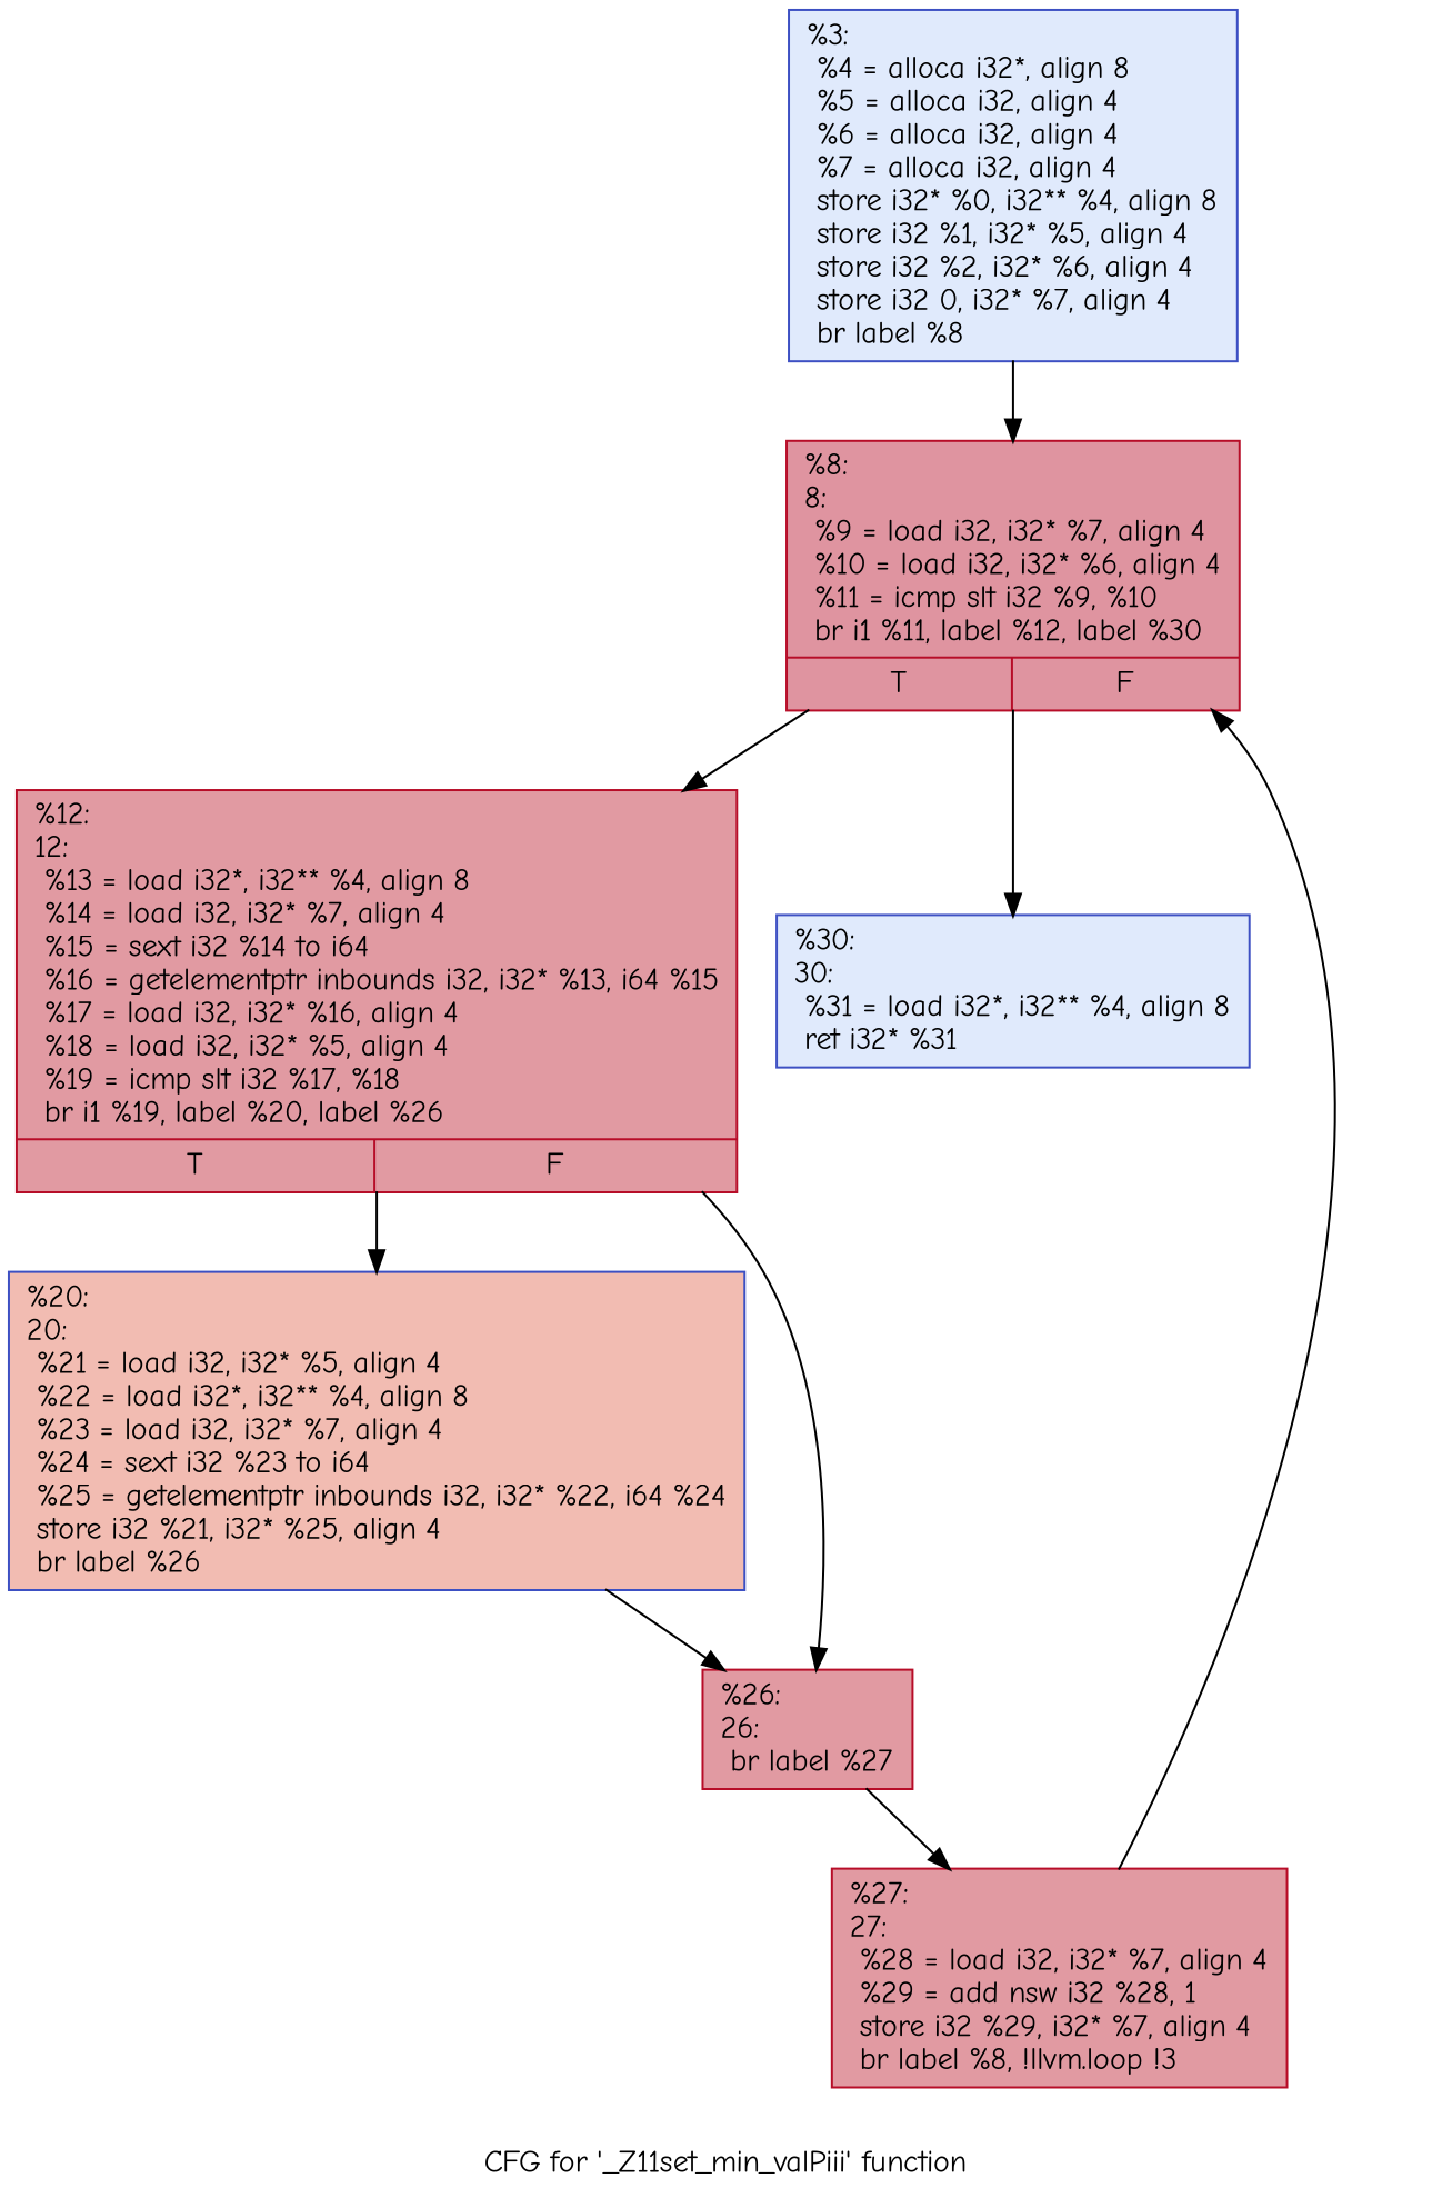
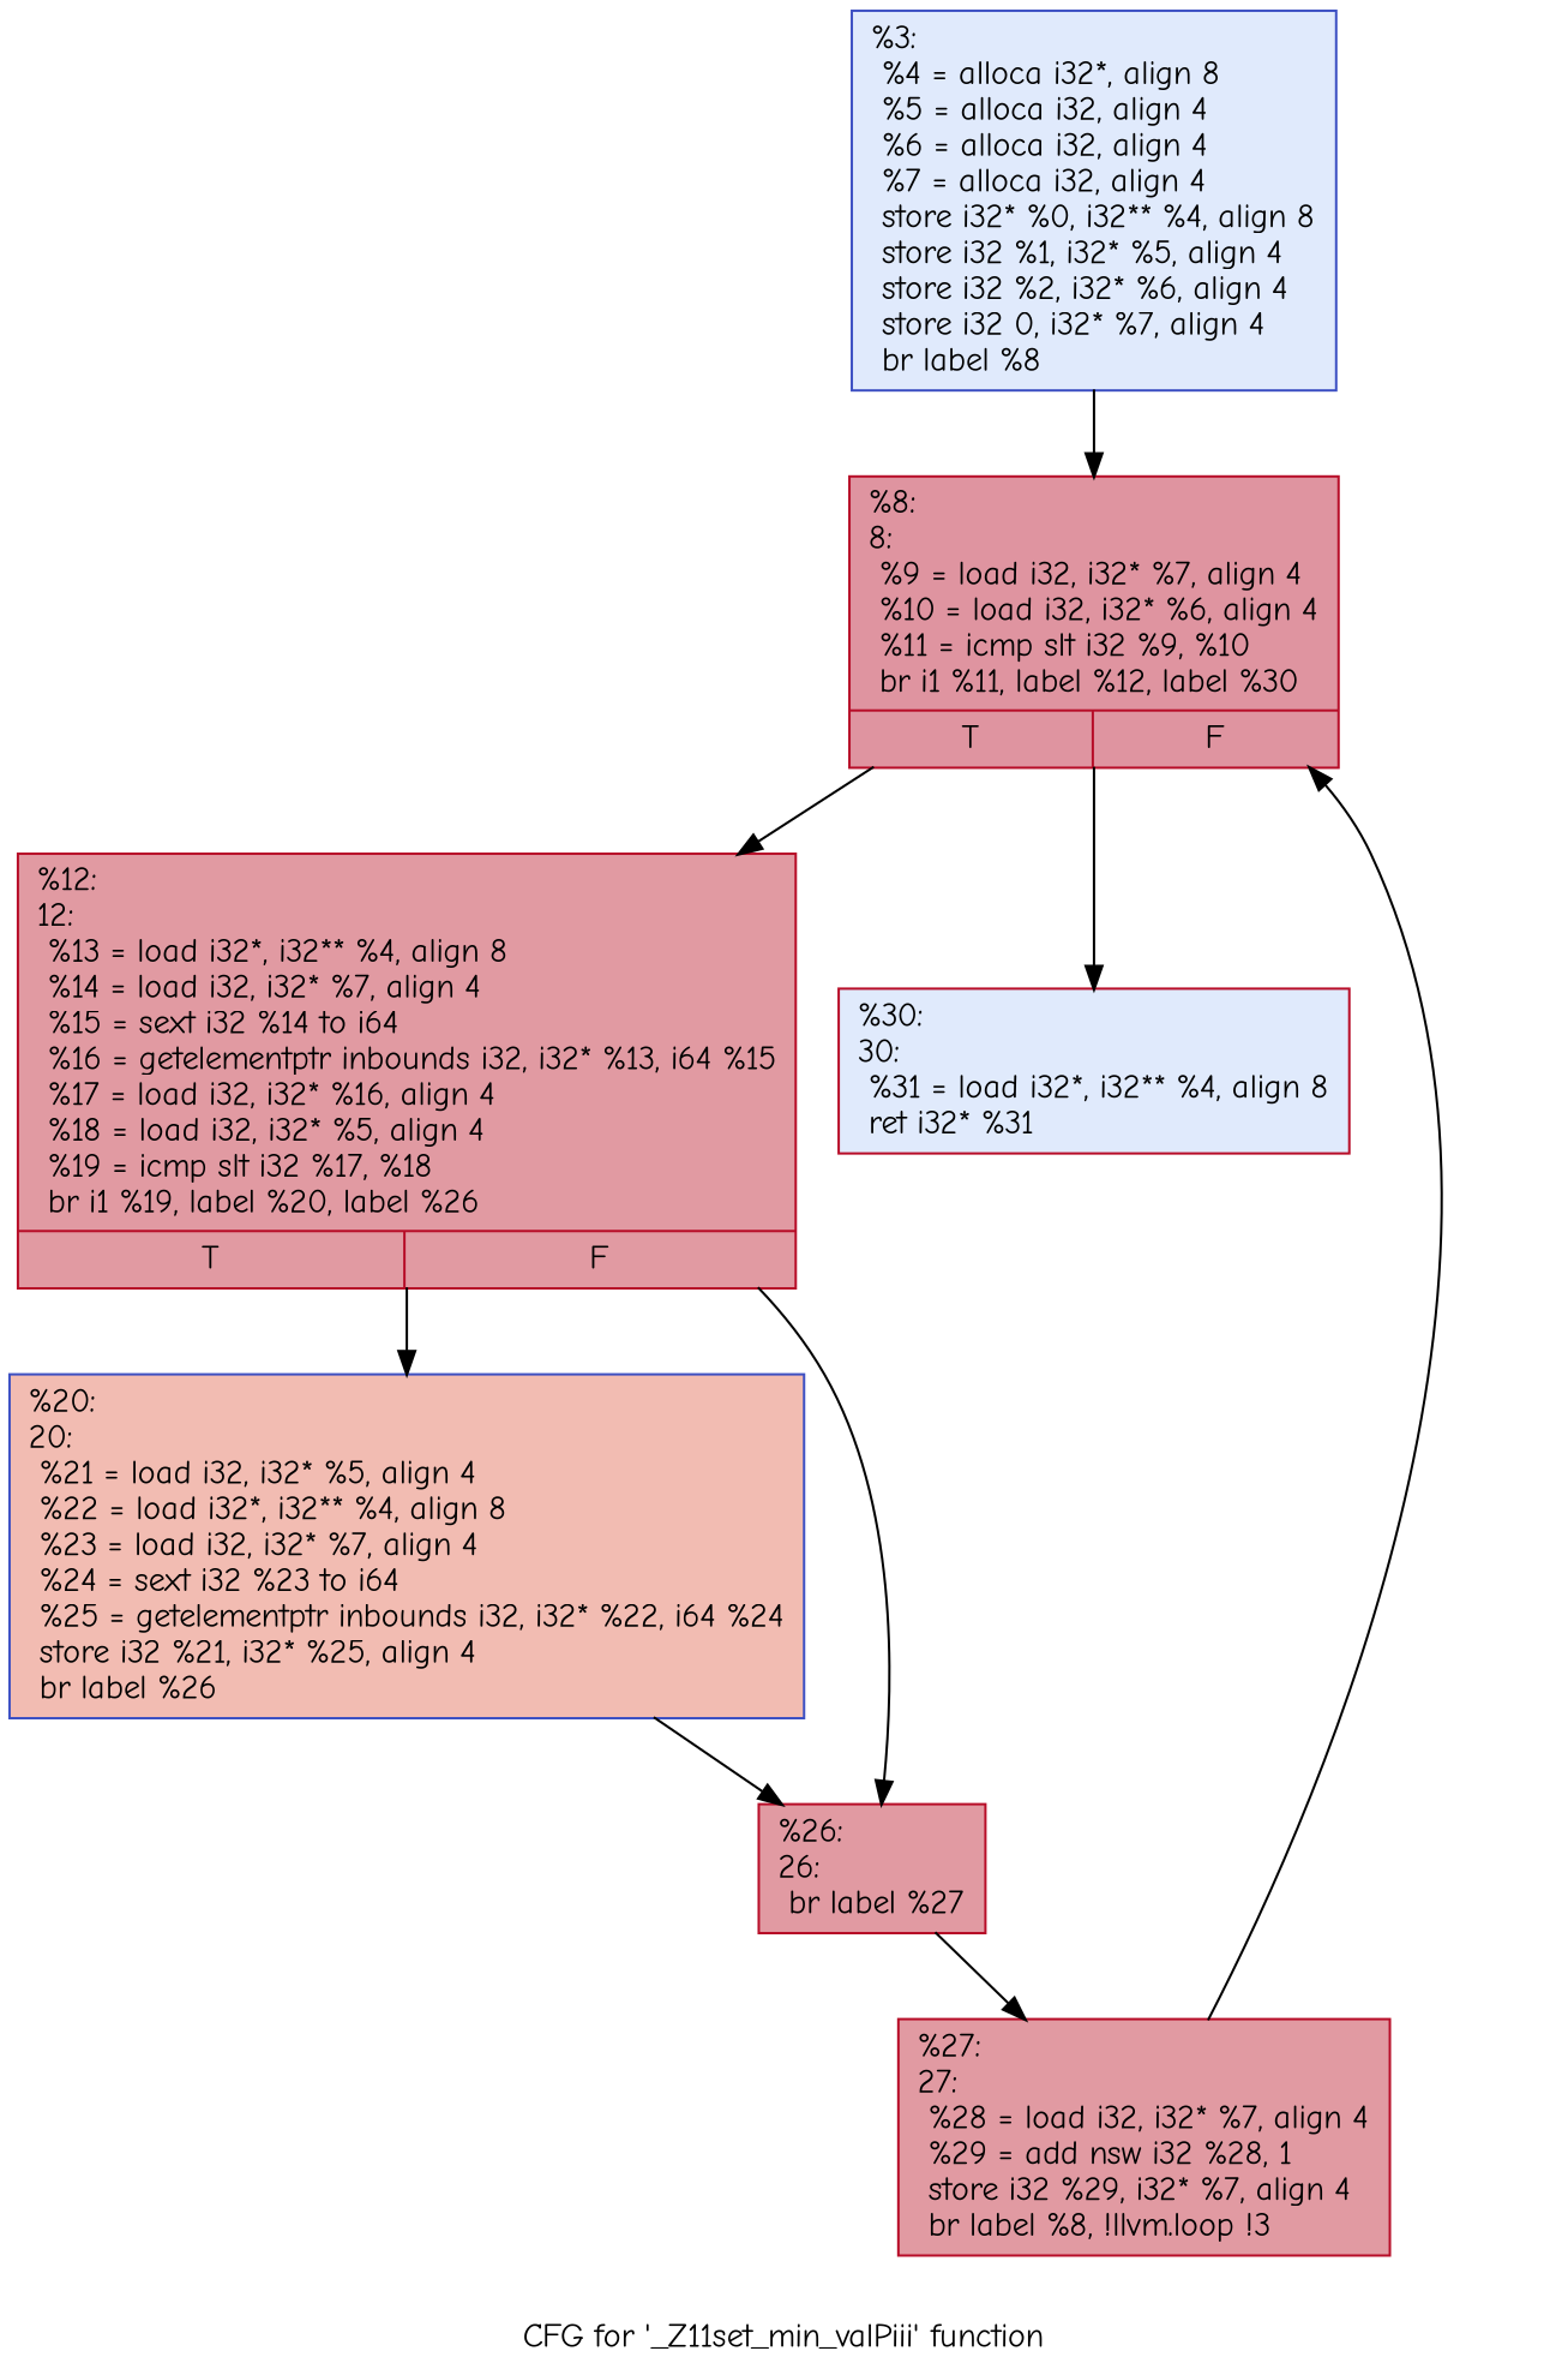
  digraph {
    label="CFG for '_Z11set_min_valPiii' function"
    fontname="Comic Neue"
    node [color="#b70d28ff" fillcolor="#bb1b2c70" shape=record style=filled fontname="Comic Neue"]
    edge [fontname="Comic Neue"]
    n1 [color="#3d50c3ff" fillcolor="#b9d0f970" label="{%3:\l  %4 = alloca i32*, align 8\l  %5 = alloca i32, align 4\l  %6 = alloca i32, align 4\l  %7 = alloca i32, align 4\l  store i32* %0, i32** %4, align 8\l  store i32 %1, i32* %5, align 4\l  store i32 %2, i32* %6, align 4\l  store i32 0, i32* %7, align 4\l  br label %8\l}"]
    n2 [fillcolor="#b70d2870" label="{%8:\l8:                                                \l  %9 = load i32, i32* %7, align 4\l  %10 = load i32, i32* %6, align 4\l  %11 = icmp slt i32 %9, %10\l  br i1 %11, label %12, label %30\l|{<s0>T|<s1>F}}"]
    n3 [label="{%12:\l12:                                               \l  %13 = load i32*, i32** %4, align 8\l  %14 = load i32, i32* %7, align 4\l  %15 = sext i32 %14 to i64\l  %16 = getelementptr inbounds i32, i32* %13, i64 %15\l  %17 = load i32, i32* %16, align 4\l  %18 = load i32, i32* %5, align 4\l  %19 = icmp slt i32 %17, %18\l  br i1 %19, label %20, label %26\l|{<s0>T|<s1>F}}"]
-   n4 [color="#3d50c3ff" fillcolor="#b9d0f970" label="{%30:\l30:                                               \l  %31 = load i32*, i32** %4, align 8\l  ret i32* %31\l}"]
+   n4 [fillcolor="#b9d0f970" label="{%30:\l30:                                               \l  %31 = load i32*, i32** %4, align 8\l  ret i32* %31\l}"]
    n5 [color="#3d50c3ff" fillcolor="#e1675170" label="{%20:\l20:                                               \l  %21 = load i32, i32* %5, align 4\l  %22 = load i32*, i32** %4, align 8\l  %23 = load i32, i32* %7, align 4\l  %24 = sext i32 %23 to i64\l  %25 = getelementptr inbounds i32, i32* %22, i64 %24\l  store i32 %21, i32* %25, align 4\l  br label %26\l}"]
    n6 [label="{%26:\l26:                                               \l  br label %27\l}"]
    n7 [label="{%27:\l27:                                               \l  %28 = load i32, i32* %7, align 4\l  %29 = add nsw i32 %28, 1\l  store i32 %29, i32* %7, align 4\l  br label %8, !llvm.loop !3\l}"]
    n1 -> n2
    n2 -> n3
    n2 -> n4
    n3 -> n5
    n3 -> n6
    n5 -> n6
    n6 -> n7
    n7 -> n2
  }
